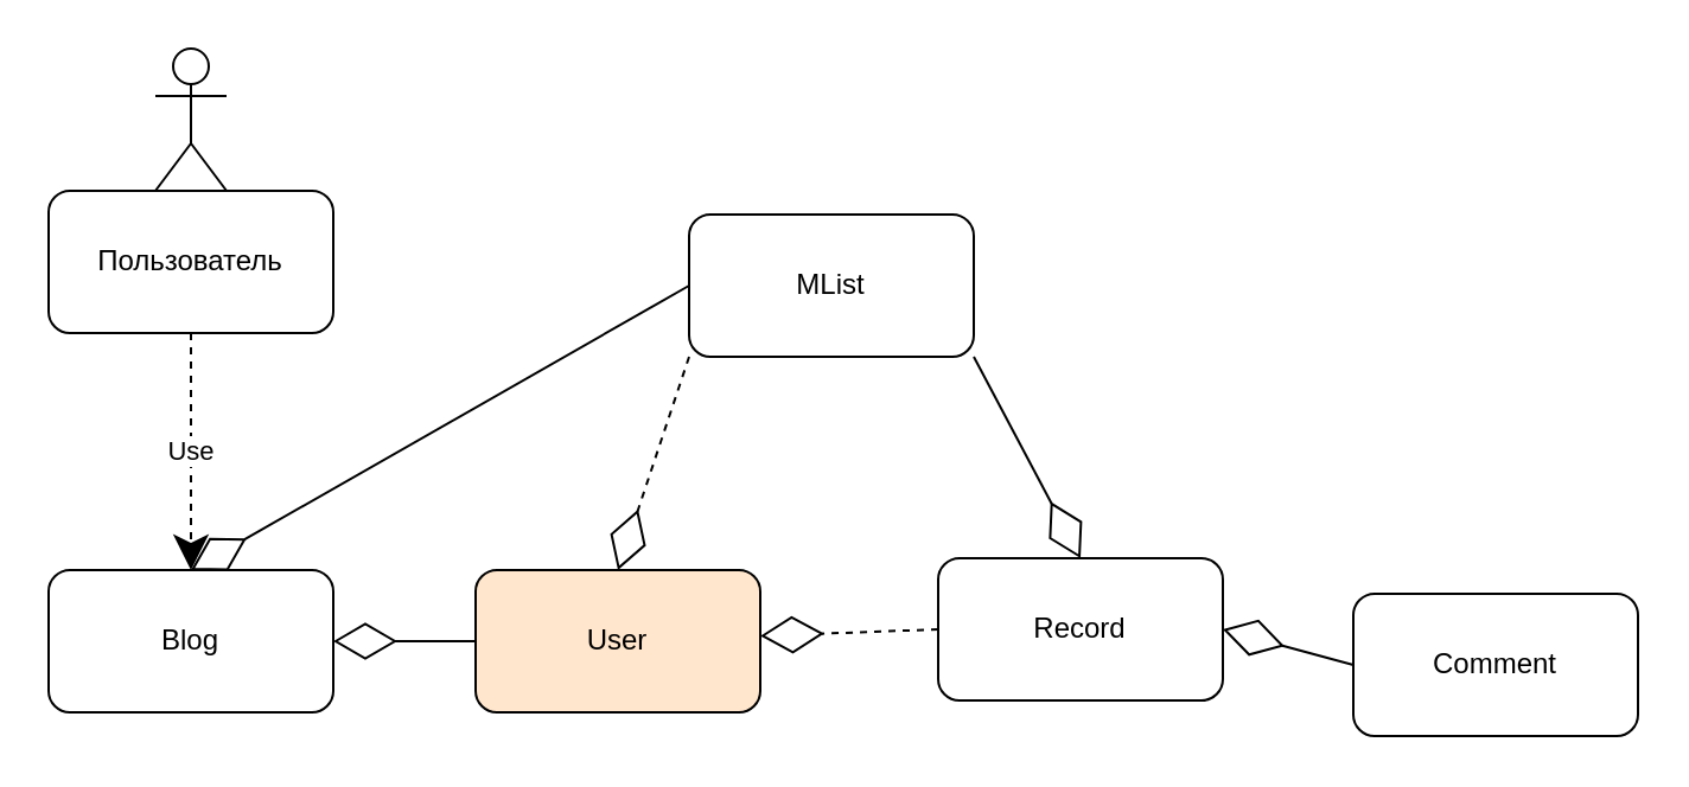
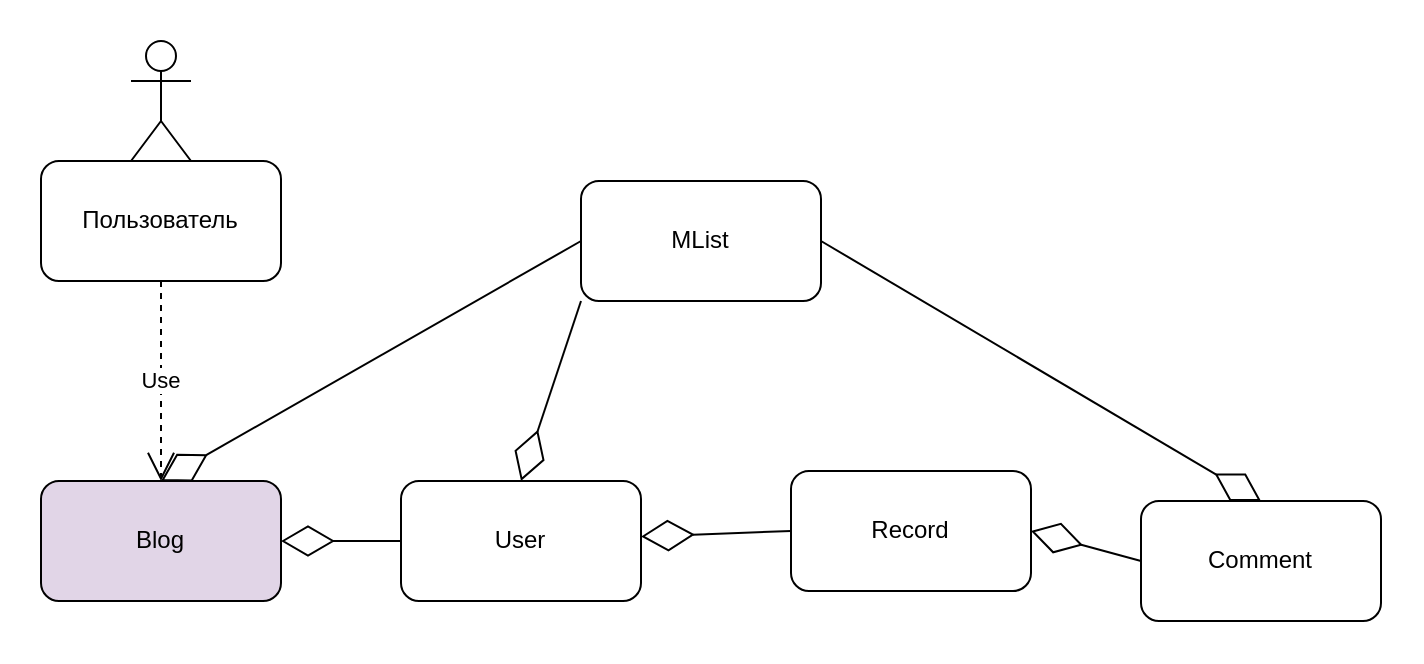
  <mxCell id="0" />
  <mxCell id="1" parent="0" />
- <mxCell id="2" value="Blog" style="rounded=1;whiteSpace=wrap;html=1;" vertex="1" parent="1"><mxGeometry x="20" y="240" width="120" height="60" as="geometry" /></mxCell>
- <mxCell id="3" value="User" style="rounded=1;whiteSpace=wrap;html=1;fillColor=#ffe6cc;" vertex="1" parent="1"><mxGeometry x="200" y="240" width="120" height="60" as="geometry" /></mxCell>
+ <mxCell id="2" value="Blog" style="rounded=1;whiteSpace=wrap;html=1;fillColor=#e1d5e7;" vertex="1" parent="1"><mxGeometry x="20" y="240" width="120" height="60" as="geometry" /></mxCell>
+ <mxCell id="3" value="User" style="rounded=1;whiteSpace=wrap;html=1;" vertex="1" parent="1"><mxGeometry x="200" y="240" width="120" height="60" as="geometry" /></mxCell>
  <mxCell id="4" value="Comment" style="rounded=1;whiteSpace=wrap;html=1;" vertex="1" parent="1"><mxGeometry x="570" y="250" width="120" height="60" as="geometry" /></mxCell>
  <mxCell id="5" value="Record" style="rounded=1;whiteSpace=wrap;html=1;" vertex="1" parent="1"><mxGeometry x="395" y="235" width="120" height="60" as="geometry" /></mxCell>
  <mxCell id="6" value="MList" style="rounded=1;whiteSpace=wrap;html=1;" vertex="1" parent="1"><mxGeometry x="290" y="90" width="120" height="60" as="geometry" /></mxCell>
  <mxCell id="7" value="Пользователь" style="rounded=1;whiteSpace=wrap;html=1;" vertex="1" parent="1"><mxGeometry x="20" y="80" width="120" height="60" as="geometry" /></mxCell>
  <mxCell id="8" value="" style="shape=umlActor;verticalLabelPosition=bottom;labelBackgroundColor=#ffffff;verticalAlign=top;html=1;outlineConnect=0;" vertex="1" parent="1"><mxGeometry x="65" y="20" width="30" height="60" as="geometry" /></mxCell>
  <mxCell id="9" value="" style="endArrow=diamondThin;endFill=0;endSize=24;html=1;exitX=0;exitY=0.5;exitDx=0;exitDy=0;entryX=1;entryY=0.5;entryDx=0;entryDy=0;" edge="1" parent="1" source="4" target="5"><mxGeometry width="160" relative="1" as="geometry"><mxPoint x="330" y="360" as="sourcePoint" /><mxPoint x="490" y="360" as="targetPoint" /></mxGeometry></mxCell>
- <mxCell id="10" value="" style="endArrow=diamondThin;endFill=0;endSize=24;html=1;exitX=0;exitY=0.5;exitDx=0;exitDy=0;dashed=1;" edge="1" parent="1" source="5" target="3"><mxGeometry width="160" relative="1" as="geometry"><mxPoint x="240" y="370" as="sourcePoint" /><mxPoint x="400" y="370" as="targetPoint" /></mxGeometry></mxCell>
+ <mxCell id="10" value="" style="endArrow=diamondThin;endFill=0;endSize=24;html=1;exitX=0;exitY=0.5;exitDx=0;exitDy=0;" edge="1" parent="1" source="5" target="3"><mxGeometry width="160" relative="1" as="geometry"><mxPoint x="240" y="370" as="sourcePoint" /><mxPoint x="400" y="370" as="targetPoint" /></mxGeometry></mxCell>
  <mxCell id="11" value="" style="endArrow=diamondThin;endFill=0;endSize=24;html=1;exitX=0;exitY=0.5;exitDx=0;exitDy=0;entryX=1;entryY=0.5;entryDx=0;entryDy=0;" edge="1" parent="1" source="3" target="2"><mxGeometry width="160" relative="1" as="geometry"><mxPoint x="60" y="360" as="sourcePoint" /><mxPoint x="220" y="360" as="targetPoint" /></mxGeometry></mxCell>
- <mxCell id="13" value="" style="endArrow=diamondThin;endFill=0;endSize=24;html=1;exitX=1;exitY=1;exitDx=0;exitDy=0;entryX=0.5;entryY=0;entryDx=0;entryDy=0;" edge="1" parent="1" source="6" target="5"><mxGeometry width="160" relative="1" as="geometry"><mxPoint x="273" y="150" as="sourcePoint" /><mxPoint x="180" y="110" as="targetPoint" /></mxGeometry></mxCell>
+ <mxCell id="12" value="" style="endArrow=diamondThin;endFill=0;endSize=24;html=1;exitX=1;exitY=0.5;exitDx=0;exitDy=0;entryX=0.5;entryY=0;entryDx=0;entryDy=0;" edge="1" parent="1" source="6" target="4"><mxGeometry width="160" relative="1" as="geometry"><mxPoint x="20" y="110" as="sourcePoint" /><mxPoint x="180" y="110" as="targetPoint" /></mxGeometry></mxCell>
  <mxCell id="14" value="" style="endArrow=diamondThin;endFill=0;endSize=24;html=1;exitX=0;exitY=0.5;exitDx=0;exitDy=0;entryX=0.5;entryY=0;entryDx=0;entryDy=0;" edge="1" parent="1" source="6" target="2"><mxGeometry width="160" relative="1" as="geometry"><mxPoint x="273" y="150" as="sourcePoint" /><mxPoint x="180" y="110" as="targetPoint" /></mxGeometry></mxCell>
- <mxCell id="15" value="" style="endArrow=diamondThin;endFill=0;endSize=24;html=1;exitX=0;exitY=1;exitDx=0;exitDy=0;entryX=0.5;entryY=0;entryDx=0;entryDy=0;dashed=1;" edge="1" parent="1" source="6" target="3"><mxGeometry width="160" relative="1" as="geometry"><mxPoint x="283" y="160" as="sourcePoint" /><mxPoint x="190" y="120" as="targetPoint" /></mxGeometry></mxCell>
- <mxCell id="16" value="Use" style="endArrow=classic;endSize=12;dashed=1;html=1;" edge="1" parent="1" source="7" target="2"><mxGeometry width="160" relative="1" as="geometry"><mxPoint x="-90" y="480" as="sourcePoint" /><mxPoint x="29.545" y="380" as="targetPoint" /></mxGeometry></mxCell>
+ <mxCell id="15" value="" style="endArrow=diamondThin;endFill=0;endSize=24;html=1;exitX=0;exitY=1;exitDx=0;exitDy=0;entryX=0.5;entryY=0;entryDx=0;entryDy=0;" edge="1" parent="1" source="6" target="3"><mxGeometry width="160" relative="1" as="geometry"><mxPoint x="283" y="160" as="sourcePoint" /><mxPoint x="190" y="120" as="targetPoint" /></mxGeometry></mxCell>
+ <mxCell id="16" value="Use" style="endArrow=open;endSize=12;dashed=1;html=1;" edge="1" parent="1" source="7" target="2"><mxGeometry width="160" relative="1" as="geometry"><mxPoint x="-90" y="480" as="sourcePoint" /><mxPoint x="29.545" y="380" as="targetPoint" /></mxGeometry></mxCell>
